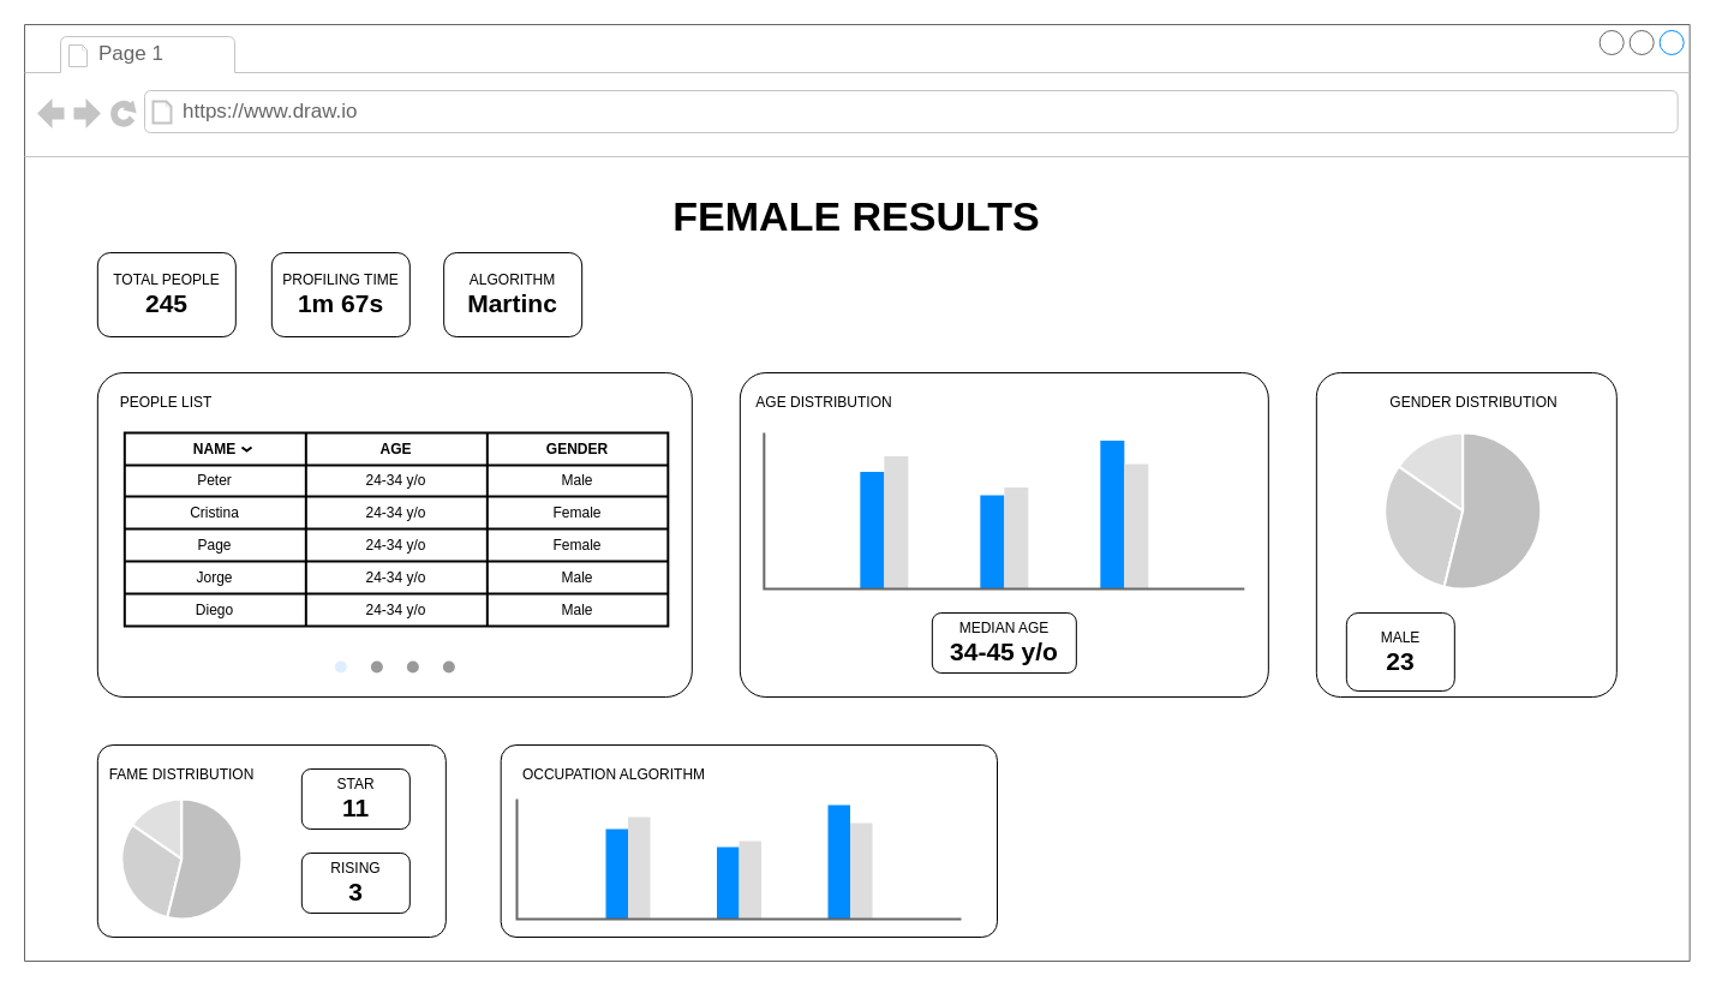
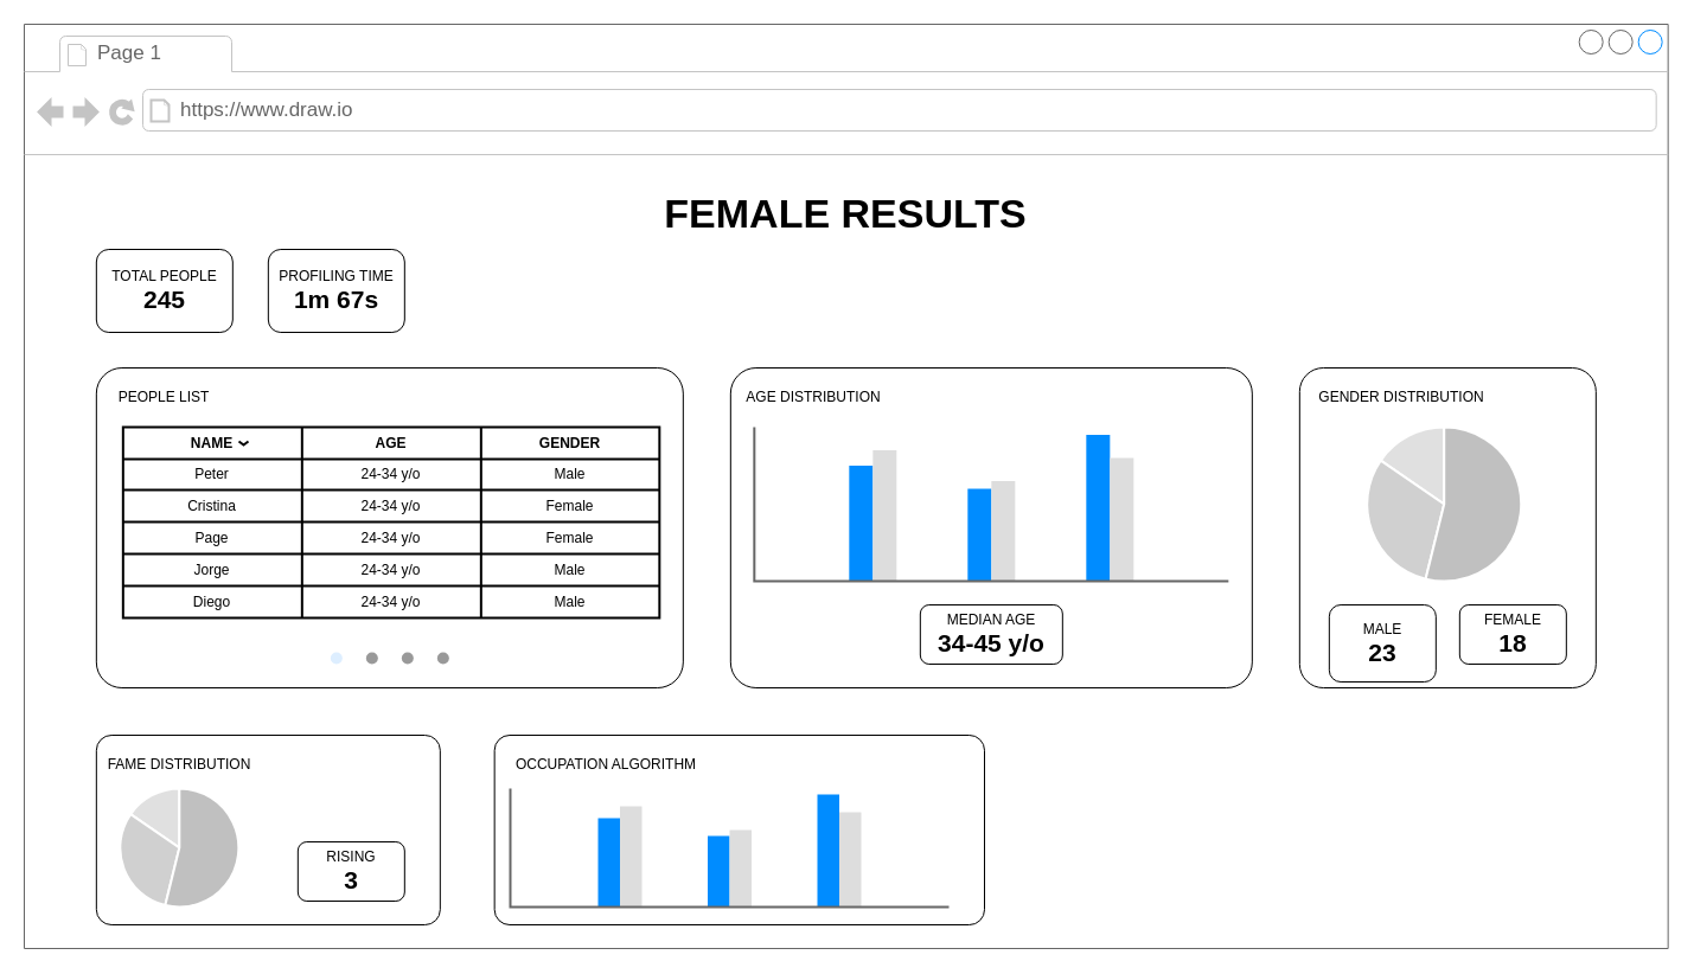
  <mxCell id="0" />
  <mxCell id="1" parent="0" />
  <mxCell id="2" value="" style="strokeWidth=1;shadow=0;dashed=0;align=center;shape=mxgraph.mockup.containers.browserWindow;rSize=0;strokeColor=#666666;strokeColor2=#008cff;strokeColor3=#c4c4c4;mainText=,;recursiveResize=0;fontSize=24;html=1;aspect=fixed;fontStyle=1" parent="1" vertex="1"><mxGeometry y="20" width="1386.67" height="780" as="geometry" x="20" /></mxCell>
  <mxCell id="3" value="Page 1" style="strokeWidth=1;shadow=0;dashed=0;align=center;html=1;shape=mxgraph.mockup.containers.anchor;fontSize=17;fontColor=#666666;align=left;whiteSpace=wrap;" parent="2" vertex="1"><mxGeometry x="60" y="12" width="110" height="26" as="geometry" /></mxCell>
  <mxCell id="4" value="https://www.draw.io" style="strokeWidth=1;shadow=0;dashed=0;align=center;html=1;shape=mxgraph.mockup.containers.anchor;rSize=0;fontSize=17;fontColor=#666666;align=left;" parent="2" vertex="1"><mxGeometry x="130" y="60" width="250" height="26" as="geometry" /></mxCell>
  <mxCell id="5" value="FEMALE RESULTS" style="text;html=1;strokeColor=none;fillColor=none;align=center;verticalAlign=middle;whiteSpace=wrap;rounded=0;fontSize=34;fontStyle=1;" parent="2" vertex="1"><mxGeometry x="488.34" y="130" width="410" height="60" as="geometry" /></mxCell>
  <mxCell id="6" value="&lt;div&gt;&lt;span style=&quot;font-weight: normal;&quot;&gt;TOTAL PEOPLE&lt;/span&gt;&lt;/div&gt;&lt;div style=&quot;font-size: 21px;&quot;&gt;245&lt;br&gt;&lt;/div&gt;" style="rounded=1;whiteSpace=wrap;html=1;fontStyle=1" parent="2" vertex="1"><mxGeometry x="60.83" y="190" width="115" height="70" as="geometry" /></mxCell>
  <mxCell id="7" value="&lt;div&gt;&lt;span style=&quot;font-weight: normal;&quot;&gt;PROFILING TIME&lt;br&gt;&lt;/span&gt;&lt;/div&gt;&lt;div style=&quot;font-size: 21px;&quot;&gt;1m 67s&lt;br&gt;&lt;/div&gt;" style="rounded=1;whiteSpace=wrap;html=1;fontStyle=1" parent="2" vertex="1"><mxGeometry x="205.83" y="190" width="115" height="70" as="geometry" /></mxCell>
- <mxCell id="8" value="&lt;div&gt;&lt;span style=&quot;font-weight: normal;&quot;&gt;ALGORITHM&lt;br&gt;&lt;/span&gt;&lt;/div&gt;&lt;div style=&quot;font-size: 21px;&quot;&gt;Martinc&lt;br&gt;&lt;/div&gt;" style="rounded=1;whiteSpace=wrap;html=1;fontStyle=1" parent="2" vertex="1"><mxGeometry x="349.16" y="190" width="115" height="70" as="geometry" /></mxCell>
  <mxCell id="9" value="" style="rounded=1;whiteSpace=wrap;html=1;fontStyle=1;arcSize=8;" parent="2" vertex="1"><mxGeometry x="60.83" y="290" width="495" height="270" as="geometry" /></mxCell>
  <mxCell id="10" value="PEOPLE LIST" style="text;html=1;strokeColor=none;fillColor=none;align=center;verticalAlign=middle;whiteSpace=wrap;rounded=0;" parent="2" vertex="1"><mxGeometry x="68.33" y="300" width="100" height="30" as="geometry" /></mxCell>
  <mxCell id="11" value="" style="rounded=1;whiteSpace=wrap;html=1;fontStyle=1;arcSize=8;" parent="2" vertex="1"><mxGeometry x="595.83" y="290" width="440" height="270" as="geometry" /></mxCell>
  <mxCell id="12" value="AGE DISTRIBUTION" style="text;html=1;strokeColor=none;fillColor=none;align=center;verticalAlign=middle;whiteSpace=wrap;rounded=0;" parent="2" vertex="1"><mxGeometry x="605.83" y="300" width="120" height="30" as="geometry" /></mxCell>
  <mxCell id="13" value="" style="verticalLabelPosition=bottom;shadow=0;dashed=0;align=center;html=1;verticalAlign=top;strokeWidth=1;shape=mxgraph.mockup.graphics.columnChart;strokeColor=none;strokeColor2=none;strokeColor3=#666666;fillColor2=#008cff;fillColor3=#dddddd;" parent="2" vertex="1"><mxGeometry x="615.83" y="340" width="400" height="130" as="geometry" /></mxCell>
  <mxCell id="14" value="&lt;div&gt;&lt;span style=&quot;font-weight: normal;&quot;&gt;MEDIAN AGE&lt;br&gt;&lt;/span&gt;&lt;/div&gt;&lt;div style=&quot;font-size: 21px;&quot;&gt;34-45 y/o&lt;br&gt;&lt;/div&gt;" style="rounded=1;whiteSpace=wrap;html=1;fontStyle=1" parent="2" vertex="1"><mxGeometry x="755.83" y="490" width="120" height="50" as="geometry" /></mxCell>
  <mxCell id="15" value="" style="rounded=1;whiteSpace=wrap;html=1;fontStyle=1;arcSize=8;" parent="2" vertex="1"><mxGeometry x="1075.83" y="290" width="250" height="270" as="geometry" /></mxCell>
- <mxCell id="16" value="GENDER DISTRIBUTION" style="text;html=1;strokeColor=none;fillColor=none;align=center;verticalAlign=middle;whiteSpace=wrap;rounded=0;" parent="2" vertex="1"><mxGeometry x="1135" y="300" width="144.17" height="30" as="geometry" /></mxCell>
+ <mxCell id="16" value="GENDER DISTRIBUTION" style="text;html=1;strokeColor=none;fillColor=none;align=center;verticalAlign=middle;whiteSpace=wrap;rounded=0;" parent="2" vertex="1"><mxGeometry x="1090" y="300" width="144.17" height="30" as="geometry" /></mxCell>
  <mxCell id="17" value="" style="verticalLabelPosition=bottom;shadow=0;dashed=0;align=center;html=1;verticalAlign=top;strokeWidth=1;shape=mxgraph.mockup.graphics.pieChart;strokeColor=#FFFFFF;parts=10,20,35;partColors=#e0e0e0,#d0d0d0,#c0c0c0,#b0b0b0,#a0a0a0;strokeWidth=2;" parent="2" vertex="1"><mxGeometry x="1132.71" y="340" width="130" height="130" as="geometry" /></mxCell>
  <mxCell id="18" value="&lt;div&gt;&lt;span style=&quot;font-weight: normal;&quot;&gt;MALE&lt;br&gt;&lt;/span&gt;&lt;/div&gt;&lt;div style=&quot;font-size: 21px;&quot;&gt;23&lt;br&gt;&lt;/div&gt;" style="rounded=1;whiteSpace=wrap;html=1;fontStyle=1" parent="2" vertex="1"><mxGeometry x="1100.84" y="490" width="90" height="65" as="geometry" /></mxCell>
+ <mxCell id="19" value="&lt;div&gt;&lt;span style=&quot;font-weight: normal;&quot;&gt;FEMALE&lt;br&gt;&lt;/span&gt;&lt;/div&gt;&lt;div style=&quot;font-size: 21px;&quot;&gt;18&lt;br&gt;&lt;/div&gt;" style="rounded=1;whiteSpace=wrap;html=1;fontStyle=1" parent="2" vertex="1"><mxGeometry x="1210.84" y="490" width="90" height="50" as="geometry" /></mxCell>
  <mxCell id="20" value="" style="verticalLabelPosition=bottom;shadow=0;dashed=0;align=center;html=1;verticalAlign=top;strokeWidth=1;shape=mxgraph.mockup.navigation.pageControl;fillColor=#999999;strokeColor=#ddeeff;" parent="2" vertex="1"><mxGeometry x="258.33" y="520" width="100" height="30" as="geometry" /></mxCell>
  <mxCell id="21" value="" style="rounded=1;whiteSpace=wrap;html=1;fontStyle=1;arcSize=8;" parent="2" vertex="1"><mxGeometry x="396.66" y="600" width="413.34" height="160" as="geometry" /></mxCell>
  <mxCell id="22" value="OCCUPATION ALGORITHM" style="text;html=1;strokeColor=none;fillColor=none;align=center;verticalAlign=middle;whiteSpace=wrap;rounded=0;" parent="2" vertex="1"><mxGeometry x="395.83" y="610" width="190" height="30" as="geometry" /></mxCell>
  <mxCell id="23" value="" style="rounded=1;whiteSpace=wrap;html=1;fontStyle=1;arcSize=8;" parent="2" vertex="1"><mxGeometry x="60.83" y="600" width="290" height="160" as="geometry" /></mxCell>
  <mxCell id="24" value="FAME DISTRIBUTION" style="text;html=1;strokeColor=none;fillColor=none;align=center;verticalAlign=middle;whiteSpace=wrap;rounded=0;" parent="2" vertex="1"><mxGeometry x="60.83" y="610" width="140" height="30" as="geometry" /></mxCell>
  <mxCell id="25" value="" style="verticalLabelPosition=bottom;shadow=0;dashed=0;align=center;html=1;verticalAlign=top;strokeWidth=1;shape=mxgraph.mockup.graphics.pieChart;strokeColor=#FFFFFF;parts=10,20,35;partColors=#e0e0e0,#d0d0d0,#c0c0c0,#b0b0b0,#a0a0a0;strokeWidth=2;" parent="2" vertex="1"><mxGeometry x="80.83" y="645" width="100" height="100" as="geometry" /></mxCell>
- <mxCell id="26" value="&lt;div&gt;&lt;span style=&quot;font-weight: normal;&quot;&gt;STAR&lt;br&gt;&lt;/span&gt;&lt;/div&gt;&lt;div style=&quot;font-size: 21px;&quot;&gt;11&lt;br&gt;&lt;/div&gt;" style="rounded=1;whiteSpace=wrap;html=1;fontStyle=1" parent="2" vertex="1"><mxGeometry x="230.83" y="620" width="90" height="50" as="geometry" /></mxCell>
  <mxCell id="27" value="&lt;div&gt;&lt;span style=&quot;font-weight: normal;&quot;&gt;RISING&lt;br&gt;&lt;/span&gt;&lt;/div&gt;&lt;div style=&quot;font-size: 21px;&quot;&gt;3&lt;/div&gt;" style="rounded=1;whiteSpace=wrap;html=1;fontStyle=1" parent="2" vertex="1"><mxGeometry x="230.83" y="690" width="90" height="50" as="geometry" /></mxCell>
  <mxCell id="28" value="" style="verticalLabelPosition=bottom;shadow=0;dashed=0;align=center;html=1;verticalAlign=top;strokeWidth=1;shape=mxgraph.mockup.graphics.columnChart;strokeColor=none;strokeColor2=none;strokeColor3=#666666;fillColor2=#008cff;fillColor3=#dddddd;" vertex="1" parent="2"><mxGeometry x="410" y="645" width="370" height="100" as="geometry" /></mxCell>
  <mxCell id="29" value="" style="shape=table;html=1;whiteSpace=wrap;startSize=0;container=1;collapsible=0;childLayout=tableLayout;strokeWidth=2;" parent="1" vertex="1"><mxGeometry x="103.33" y="360" width="452.5" height="161" as="geometry" /></mxCell>
  <mxCell id="30" value="" style="shape=tableRow;horizontal=0;startSize=0;swimlaneHead=0;swimlaneBody=0;top=0;left=0;bottom=0;right=0;collapsible=0;dropTarget=0;fillColor=none;points=[[0,0.5],[1,0.5]];portConstraint=eastwest;" parent="29" vertex="1"><mxGeometry width="452.5" height="27" as="geometry" /></mxCell>
  <mxCell id="31" value="NAME" style="shape=partialRectangle;html=1;whiteSpace=wrap;connectable=0;fillColor=none;top=0;left=0;bottom=0;right=0;overflow=hidden;fontStyle=1" parent="30" vertex="1"><mxGeometry width="151" height="27" as="geometry"><mxRectangle width="151" height="27" as="alternateBounds" /></mxGeometry></mxCell>
  <mxCell id="32" value="AGE" style="shape=partialRectangle;html=1;whiteSpace=wrap;connectable=0;fillColor=none;top=0;left=0;bottom=0;right=0;overflow=hidden;fontStyle=1" parent="30" vertex="1"><mxGeometry x="151" width="151" height="27" as="geometry"><mxRectangle width="151" height="27" as="alternateBounds" /></mxGeometry></mxCell>
  <mxCell id="33" value="GENDER" style="shape=partialRectangle;html=1;whiteSpace=wrap;connectable=0;fillColor=none;top=0;left=0;bottom=0;right=0;overflow=hidden;fontStyle=1" parent="30" vertex="1"><mxGeometry x="302" width="151" height="27" as="geometry"><mxRectangle width="151" height="27" as="alternateBounds" /></mxGeometry></mxCell>
  <mxCell id="34" value="" style="shape=tableRow;horizontal=0;startSize=0;swimlaneHead=0;swimlaneBody=0;top=0;left=0;bottom=0;right=0;collapsible=0;dropTarget=0;fillColor=none;points=[[0,0.5],[1,0.5]];portConstraint=eastwest;" parent="29" vertex="1"><mxGeometry y="27" width="452.5" height="26" as="geometry" /></mxCell>
  <mxCell id="35" value="Peter" style="shape=partialRectangle;html=1;whiteSpace=wrap;connectable=0;fillColor=none;top=0;left=0;bottom=0;right=0;overflow=hidden;" parent="34" vertex="1"><mxGeometry width="151" height="26" as="geometry"><mxRectangle width="151" height="26" as="alternateBounds" /></mxGeometry></mxCell>
  <mxCell id="36" value="24-34 y/o" style="shape=partialRectangle;html=1;whiteSpace=wrap;connectable=0;fillColor=none;top=0;left=0;bottom=0;right=0;overflow=hidden;" parent="34" vertex="1"><mxGeometry x="151" width="151" height="26" as="geometry"><mxRectangle width="151" height="26" as="alternateBounds" /></mxGeometry></mxCell>
  <mxCell id="37" value="Male" style="shape=partialRectangle;html=1;whiteSpace=wrap;connectable=0;fillColor=none;top=0;left=0;bottom=0;right=0;overflow=hidden;" parent="34" vertex="1"><mxGeometry x="302" width="151" height="26" as="geometry"><mxRectangle width="151" height="26" as="alternateBounds" /></mxGeometry></mxCell>
  <mxCell id="38" value="" style="shape=tableRow;horizontal=0;startSize=0;swimlaneHead=0;swimlaneBody=0;top=0;left=0;bottom=0;right=0;collapsible=0;dropTarget=0;fillColor=none;points=[[0,0.5],[1,0.5]];portConstraint=eastwest;" parent="29" vertex="1"><mxGeometry y="53" width="452.5" height="27" as="geometry" /></mxCell>
  <mxCell id="39" value="Cristina" style="shape=partialRectangle;html=1;whiteSpace=wrap;connectable=0;fillColor=none;top=0;left=0;bottom=0;right=0;overflow=hidden;" parent="38" vertex="1"><mxGeometry width="151" height="27" as="geometry"><mxRectangle width="151" height="27" as="alternateBounds" /></mxGeometry></mxCell>
  <mxCell id="40" value="24-34 y/o" style="shape=partialRectangle;html=1;whiteSpace=wrap;connectable=0;fillColor=none;top=0;left=0;bottom=0;right=0;overflow=hidden;" parent="38" vertex="1"><mxGeometry x="151" width="151" height="27" as="geometry"><mxRectangle width="151" height="27" as="alternateBounds" /></mxGeometry></mxCell>
  <mxCell id="41" value="Female" style="shape=partialRectangle;html=1;whiteSpace=wrap;connectable=0;fillColor=none;top=0;left=0;bottom=0;right=0;overflow=hidden;" parent="38" vertex="1"><mxGeometry x="302" width="151" height="27" as="geometry"><mxRectangle width="151" height="27" as="alternateBounds" /></mxGeometry></mxCell>
  <mxCell id="42" style="shape=tableRow;horizontal=0;startSize=0;swimlaneHead=0;swimlaneBody=0;top=0;left=0;bottom=0;right=0;collapsible=0;dropTarget=0;fillColor=none;points=[[0,0.5],[1,0.5]];portConstraint=eastwest;" parent="29" vertex="1"><mxGeometry y="80" width="452.5" height="27" as="geometry" /></mxCell>
  <mxCell id="43" value="Page" style="shape=partialRectangle;html=1;whiteSpace=wrap;connectable=0;fillColor=none;top=0;left=0;bottom=0;right=0;overflow=hidden;" parent="42" vertex="1"><mxGeometry width="151" height="27" as="geometry"><mxRectangle width="151" height="27" as="alternateBounds" /></mxGeometry></mxCell>
  <mxCell id="44" value="24-34 y/o" style="shape=partialRectangle;html=1;whiteSpace=wrap;connectable=0;fillColor=none;top=0;left=0;bottom=0;right=0;overflow=hidden;" parent="42" vertex="1"><mxGeometry x="151" width="151" height="27" as="geometry"><mxRectangle width="151" height="27" as="alternateBounds" /></mxGeometry></mxCell>
  <mxCell id="45" value="Female" style="shape=partialRectangle;html=1;whiteSpace=wrap;connectable=0;fillColor=none;top=0;left=0;bottom=0;right=0;overflow=hidden;" parent="42" vertex="1"><mxGeometry x="302" width="151" height="27" as="geometry"><mxRectangle width="151" height="27" as="alternateBounds" /></mxGeometry></mxCell>
  <mxCell id="46" style="shape=tableRow;horizontal=0;startSize=0;swimlaneHead=0;swimlaneBody=0;top=0;left=0;bottom=0;right=0;collapsible=0;dropTarget=0;fillColor=none;points=[[0,0.5],[1,0.5]];portConstraint=eastwest;" parent="29" vertex="1"><mxGeometry y="107" width="452.5" height="27" as="geometry" /></mxCell>
  <mxCell id="47" value="Jorge" style="shape=partialRectangle;html=1;whiteSpace=wrap;connectable=0;fillColor=none;top=0;left=0;bottom=0;right=0;overflow=hidden;" parent="46" vertex="1"><mxGeometry width="151" height="27" as="geometry"><mxRectangle width="151" height="27" as="alternateBounds" /></mxGeometry></mxCell>
  <mxCell id="48" value="24-34 y/o" style="shape=partialRectangle;html=1;whiteSpace=wrap;connectable=0;fillColor=none;top=0;left=0;bottom=0;right=0;overflow=hidden;" parent="46" vertex="1"><mxGeometry x="151" width="151" height="27" as="geometry"><mxRectangle width="151" height="27" as="alternateBounds" /></mxGeometry></mxCell>
  <mxCell id="49" value="Male" style="shape=partialRectangle;html=1;whiteSpace=wrap;connectable=0;fillColor=none;top=0;left=0;bottom=0;right=0;overflow=hidden;" parent="46" vertex="1"><mxGeometry x="302" width="151" height="27" as="geometry"><mxRectangle width="151" height="27" as="alternateBounds" /></mxGeometry></mxCell>
  <mxCell id="50" style="shape=tableRow;horizontal=0;startSize=0;swimlaneHead=0;swimlaneBody=0;top=0;left=0;bottom=0;right=0;collapsible=0;dropTarget=0;fillColor=none;points=[[0,0.5],[1,0.5]];portConstraint=eastwest;" parent="29" vertex="1"><mxGeometry y="134" width="452.5" height="27" as="geometry" /></mxCell>
  <mxCell id="51" value="Diego" style="shape=partialRectangle;html=1;whiteSpace=wrap;connectable=0;fillColor=none;top=0;left=0;bottom=0;right=0;overflow=hidden;" parent="50" vertex="1"><mxGeometry width="151" height="27" as="geometry"><mxRectangle width="151" height="27" as="alternateBounds" /></mxGeometry></mxCell>
  <mxCell id="52" value="24-34 y/o" style="shape=partialRectangle;html=1;whiteSpace=wrap;connectable=0;fillColor=none;top=0;left=0;bottom=0;right=0;overflow=hidden;" parent="50" vertex="1"><mxGeometry x="151" width="151" height="27" as="geometry"><mxRectangle width="151" height="27" as="alternateBounds" /></mxGeometry></mxCell>
  <mxCell id="53" value="Male" style="shape=partialRectangle;html=1;whiteSpace=wrap;connectable=0;fillColor=none;top=0;left=0;bottom=0;right=0;overflow=hidden;" parent="50" vertex="1"><mxGeometry x="302" width="151" height="27" as="geometry"><mxRectangle width="151" height="27" as="alternateBounds" /></mxGeometry></mxCell>
  <mxCell id="54" value="" style="html=1;verticalLabelPosition=bottom;labelBackgroundColor=#ffffff;verticalAlign=top;shadow=0;dashed=0;strokeWidth=2;shape=mxgraph.ios7.misc.down;strokeColor=#000000;fontSize=9;" parent="1" vertex="1"><mxGeometry x="201" y="372" width="8" height="3" as="geometry" /></mxCell>
